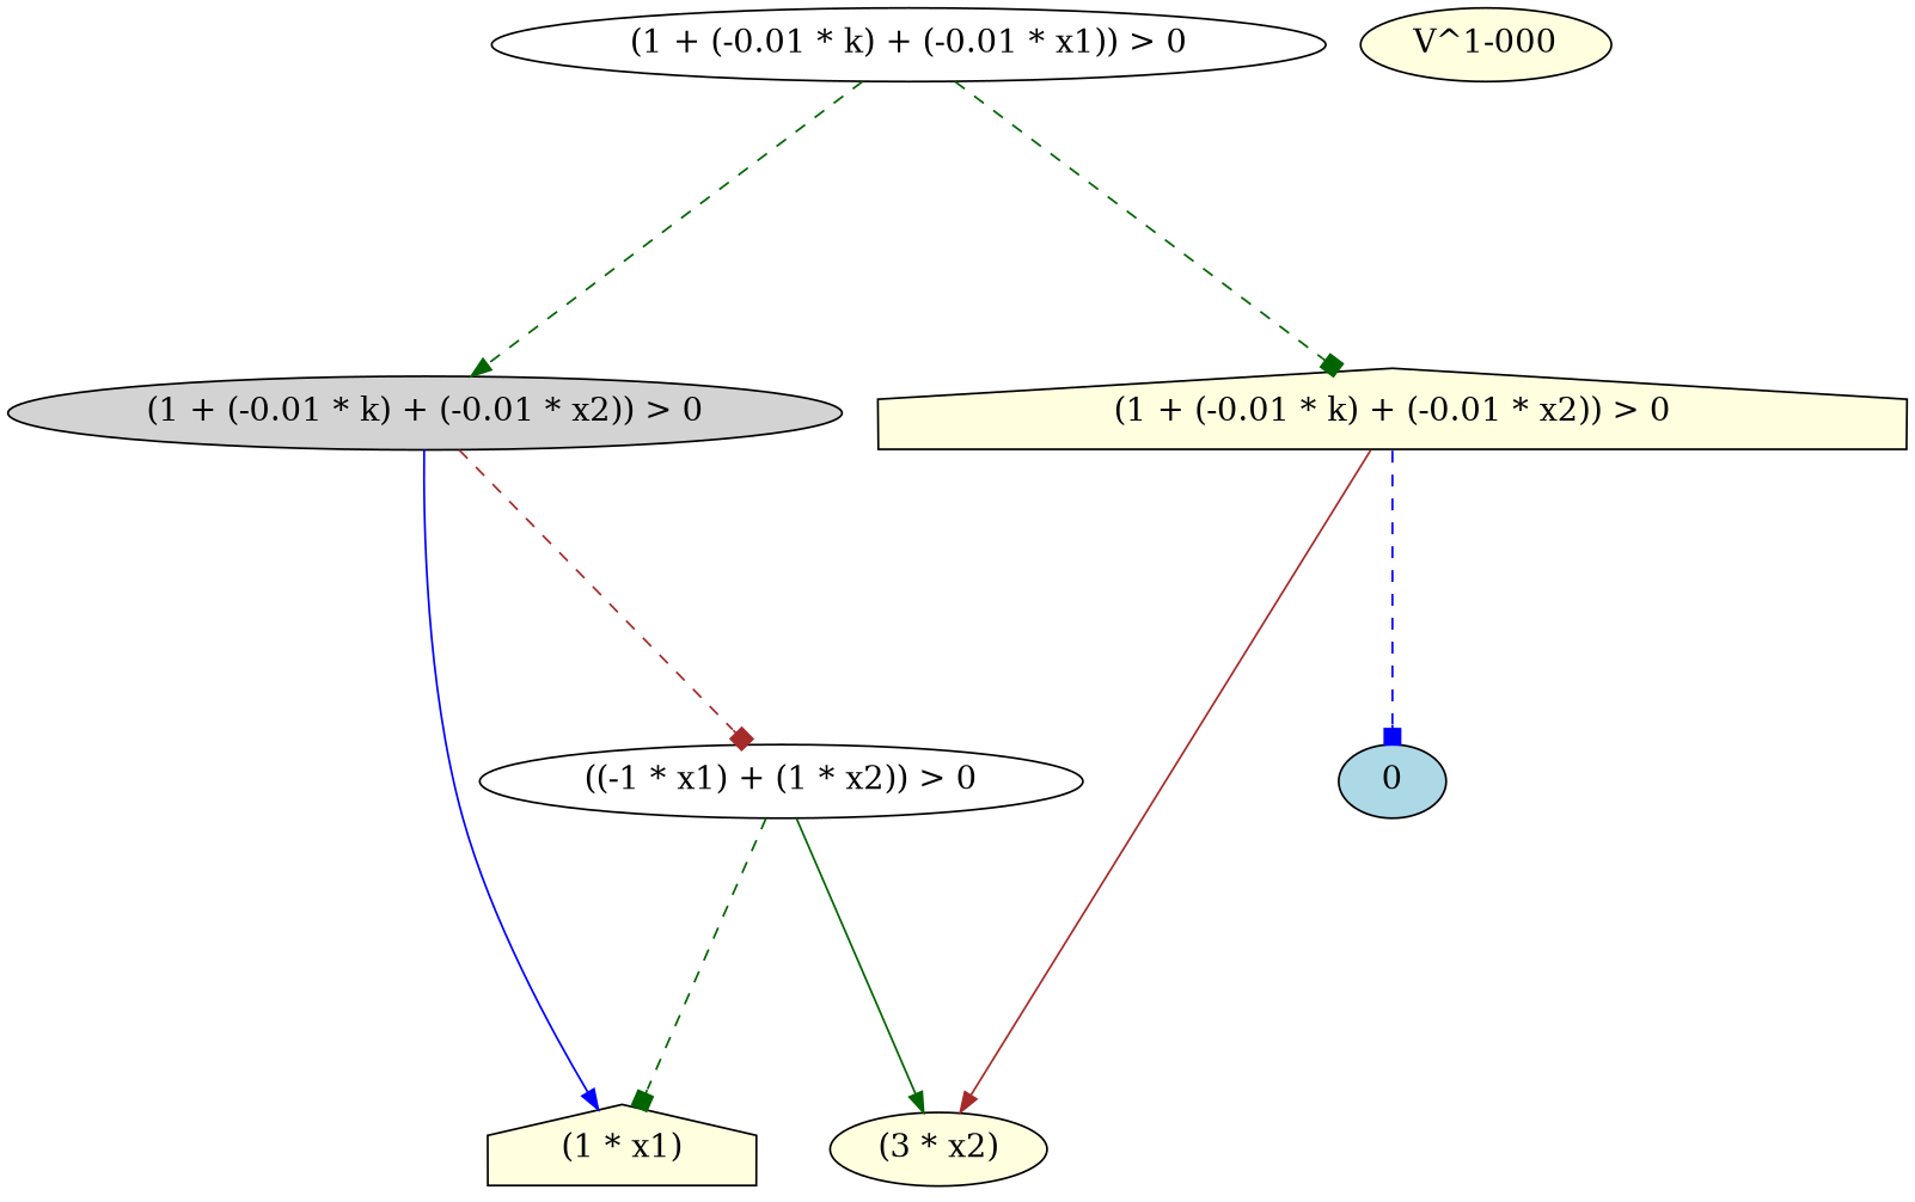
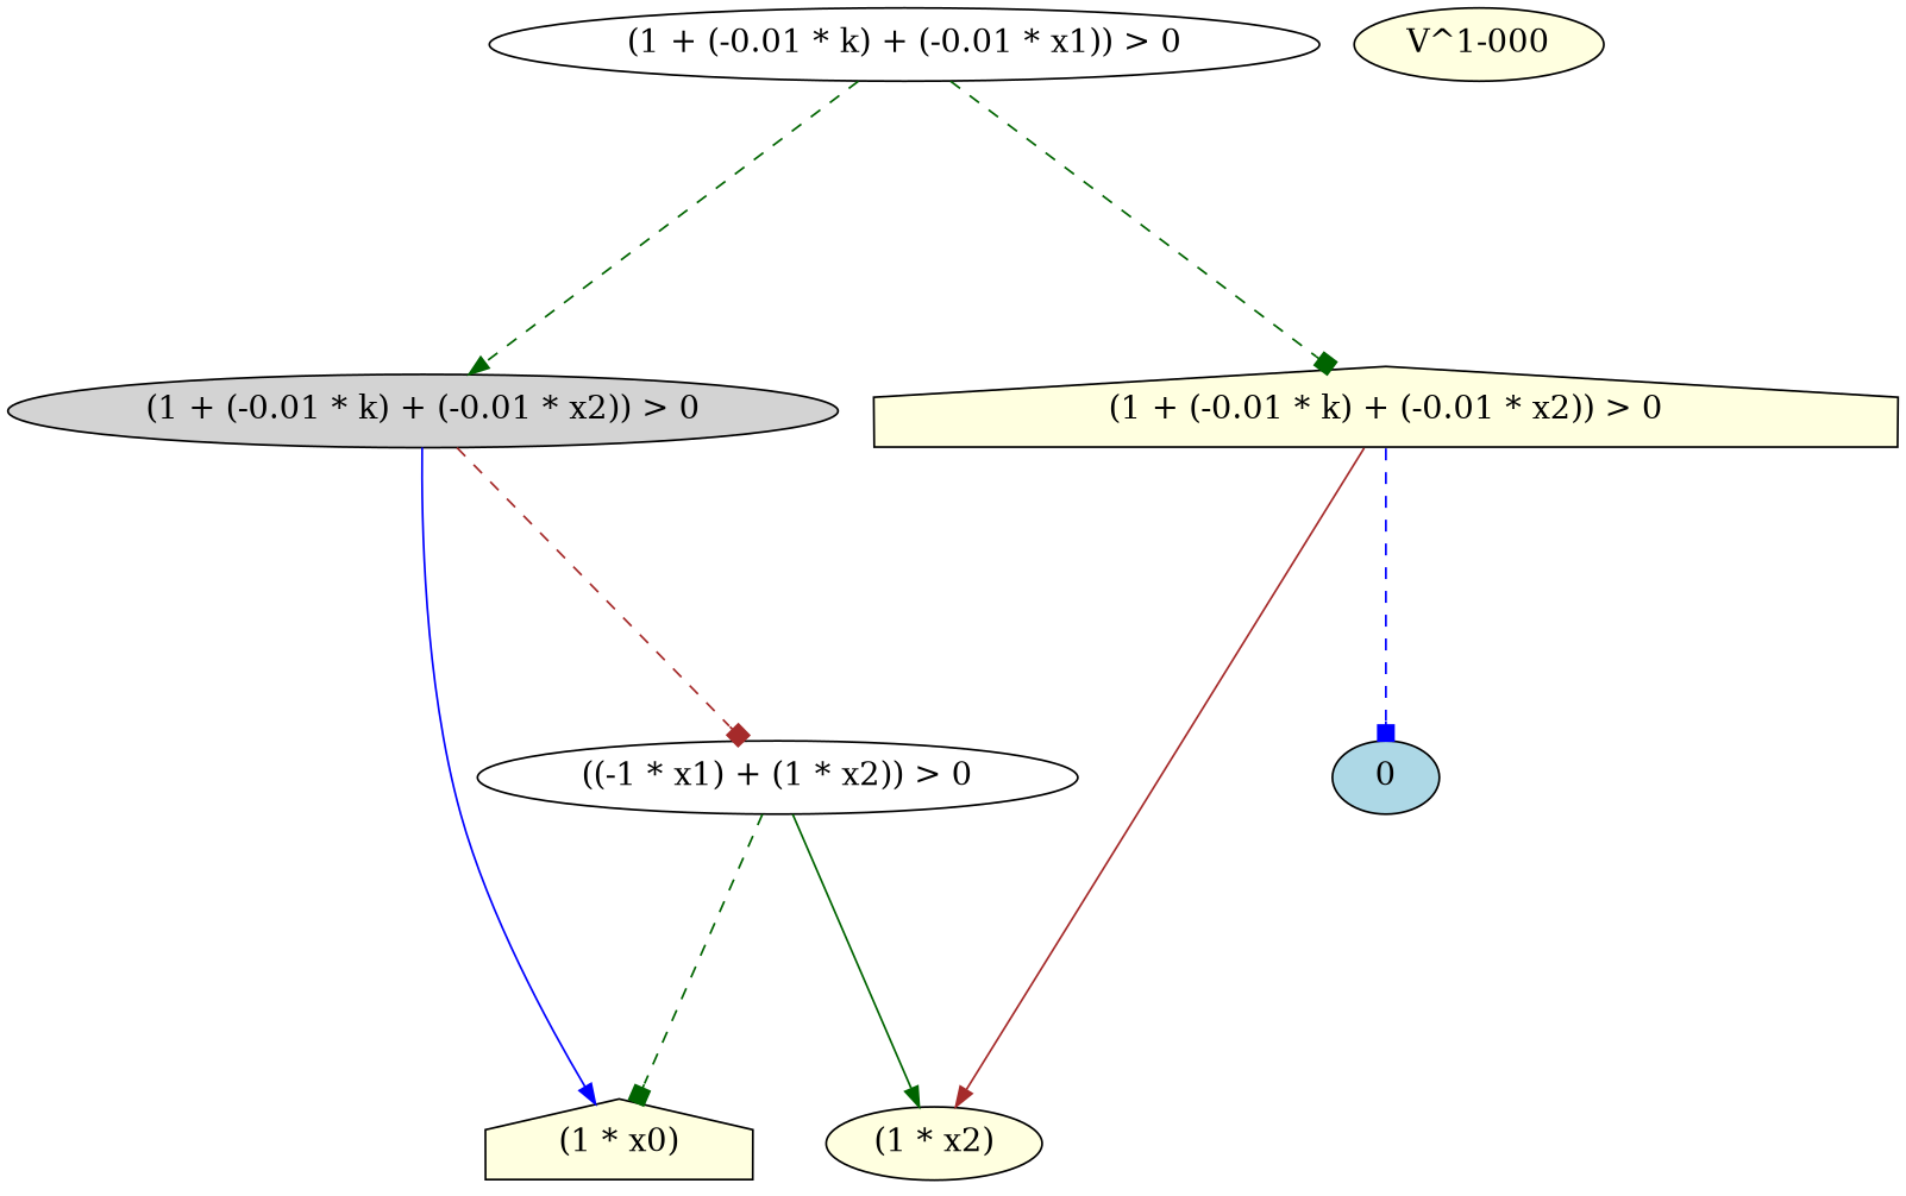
  digraph {
    fontname=Helvetica
    fontsize=16
    ranksep=2.00
    node [color=black fillcolor=lightyellow fontsize=16 shape=ellipse style=filled]
    edge [arrowhead=normal color=darkgreen style=dashed]
    n1 [fillcolor=lightgrey label="(1 + (-0.01 * k) + (-0.01 * x2)) > 0"]
-   n2 [label="(1 * x1)" shape=house]
+   n2 [label="(1 * x0)" shape=house]
    n3 [fillcolor=white label="((-1 * x1) + (1 * x2)) > 0"]
-   n4 [label="(3 * x2)"]
+   n4 [label="(1 * x2)"]
    n5 [fillcolor=white label="(1 + (-0.01 * k) + (-0.01 * x1)) > 0"]
    n6 [label="(1 + (-0.01 * k) + (-0.01 * x2)) > 0" shape=house]
    n7 [fillcolor=lightblue label=0]
    n8 [label="V^1-000"]
    n1 -> n2 [color=blue style=solid]
    n1 -> n3 [arrowhead=box color=brown]
    n3 -> n2 [arrowhead=box]
    n3 -> n4 [style=solid]
    n5 -> n1
    n5 -> n6 [arrowhead=box]
    n6 -> n4 [color=brown style=solid]
    n6 -> n7 [arrowhead=box color=blue]
  }
